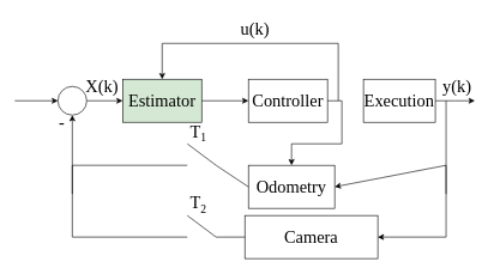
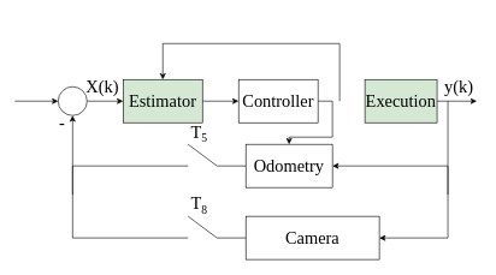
  <mxCell id="0" />
  <mxCell id="1" parent="0" />
  <mxCell id="2" style="edgeStyle=orthogonalEdgeStyle;rounded=0;orthogonalLoop=1;jettySize=auto;html=1;exitX=1;exitY=0.5;exitDx=0;exitDy=0;fontFamily=Times New Roman;fontSize=24;" parent="1" source="3" edge="1"><mxGeometry relative="1" as="geometry"><mxPoint x="660" y="140" as="targetPoint" /><mxPoint x="600" y="140" as="sourcePoint" /></mxGeometry></mxCell>
- <mxCell id="3" value="&lt;font style=&quot;font-size: 24px;&quot; face=&quot;Times New Roman&quot;&gt;Execution&lt;/font&gt;" style="rounded=0;whiteSpace=wrap;html=1;" parent="1" vertex="1"><mxGeometry x="505" y="110" width="100" height="60" as="geometry" /></mxCell>
+ <mxCell id="3" value="&lt;font style=&quot;font-size: 24px;&quot; face=&quot;Times New Roman&quot;&gt;Execution&lt;/font&gt;" style="rounded=0;whiteSpace=wrap;html=1;fillColor=#d5e8d4;" parent="1" vertex="1"><mxGeometry x="505" y="110" width="100" height="60" as="geometry" /></mxCell>
  <mxCell id="4" value="y(k)" style="text;html=1;align=center;verticalAlign=middle;resizable=0;points=[];autosize=1;strokeColor=none;fillColor=none;fontSize=24;fontFamily=Times New Roman;" parent="1" vertex="1"><mxGeometry x="605" y="100" width="60" height="40" as="geometry" /></mxCell>
- <mxCell id="5" value="u(k)" style="text;html=1;align=center;verticalAlign=middle;resizable=0;points=[];autosize=1;strokeColor=none;fillColor=none;fontSize=24;fontFamily=Times New Roman;" parent="1" vertex="1"><mxGeometry x="324" y="20" width="60" height="40" as="geometry" /></mxCell>
- <mxCell id="6" value="Odometry" style="rounded=0;whiteSpace=wrap;html=1;fontFamily=Times New Roman;fontSize=24;" parent="1" vertex="1"><mxGeometry x="345" y="230" width="120" height="60" as="geometry" /></mxCell>
+ <mxCell id="6" value="Odometry" style="rounded=0;whiteSpace=wrap;html=1;fontFamily=Times New Roman;fontSize=24;" parent="1" vertex="1"><mxGeometry x="340" y="200" width="120" height="60" as="geometry" /></mxCell>
  <mxCell id="7" value="" style="endArrow=none;html=1;rounded=0;fontFamily=Times New Roman;fontSize=24;" parent="1" edge="1"><mxGeometry width="50" height="50" relative="1" as="geometry"><mxPoint x="620" y="270" as="sourcePoint" /><mxPoint x="620" y="140" as="targetPoint" /></mxGeometry></mxCell>
  <mxCell id="8" value="" style="endArrow=classic;html=1;rounded=0;fontFamily=Times New Roman;fontSize=24;entryX=1;entryY=0.5;entryDx=0;entryDy=0;" parent="1" target="6" edge="1"><mxGeometry width="50" height="50" relative="1" as="geometry"><mxPoint x="620" y="230" as="sourcePoint" /><mxPoint x="600" y="190" as="targetPoint" /></mxGeometry></mxCell>
  <mxCell id="9" value="" style="endArrow=none;html=1;rounded=0;fontFamily=Times New Roman;fontSize=24;exitX=0;exitY=0.5;exitDx=0;exitDy=0;" parent="1" source="6" edge="1"><mxGeometry width="50" height="50" relative="1" as="geometry"><mxPoint x="330" y="210" as="sourcePoint" /><mxPoint x="300" y="230" as="targetPoint" /></mxGeometry></mxCell>
  <mxCell id="10" value="" style="endArrow=none;html=1;rounded=0;fontFamily=Times New Roman;fontSize=24;" parent="1" edge="1"><mxGeometry width="50" height="50" relative="1" as="geometry"><mxPoint x="300" y="230" as="sourcePoint" /><mxPoint x="260" y="200" as="targetPoint" /></mxGeometry></mxCell>
- <mxCell id="11" value="T&lt;sub&gt;&lt;font style=&quot;font-size: 16px;&quot;&gt;1&lt;/font&gt;&lt;/sub&gt;" style="text;html=1;align=center;verticalAlign=middle;resizable=0;points=[];autosize=1;strokeColor=none;fillColor=none;fontSize=24;fontFamily=Times New Roman;" parent="1" vertex="1"><mxGeometry x="250" y="160" width="50" height="50" as="geometry" /></mxCell>
+ <mxCell id="11" value="T&lt;sub&gt;&lt;font style=&quot;font-size: 16px;&quot;&gt;5&lt;/font&gt;&lt;/sub&gt;" style="text;html=1;align=center;verticalAlign=middle;resizable=0;points=[];autosize=1;strokeColor=none;fillColor=none;fontSize=24;fontFamily=Times New Roman;" parent="1" vertex="1"><mxGeometry x="250" y="160" width="50" height="50" as="geometry" /></mxCell>
  <mxCell id="12" value="" style="endArrow=none;html=1;rounded=0;fontFamily=Times New Roman;fontSize=16;" parent="1" edge="1"><mxGeometry width="50" height="50" relative="1" as="geometry"><mxPoint x="260" y="230" as="sourcePoint" /><mxPoint x="100" y="230" as="targetPoint" /></mxGeometry></mxCell>
  <mxCell id="13" style="edgeStyle=orthogonalEdgeStyle;rounded=0;orthogonalLoop=1;jettySize=auto;html=1;exitX=1;exitY=0.5;exitDx=0;exitDy=0;entryX=0;entryY=0.5;entryDx=0;entryDy=0;fontFamily=Times New Roman;fontSize=16;" parent="1" source="14" target="20" edge="1"><mxGeometry relative="1" as="geometry"><mxPoint x="170" y="140" as="targetPoint" /></mxGeometry></mxCell>
  <mxCell id="14" value="" style="ellipse;whiteSpace=wrap;html=1;aspect=fixed;fontFamily=Times New Roman;fontSize=16;" parent="1" vertex="1"><mxGeometry x="80" y="120" width="40" height="40" as="geometry" /></mxCell>
  <mxCell id="15" value="" style="endArrow=classic;html=1;rounded=0;fontFamily=Times New Roman;fontSize=16;entryX=0.5;entryY=1;entryDx=0;entryDy=0;" parent="1" target="14" edge="1"><mxGeometry width="50" height="50" relative="1" as="geometry"><mxPoint x="100" y="270" as="sourcePoint" /><mxPoint x="140" y="190" as="targetPoint" /></mxGeometry></mxCell>
  <mxCell id="16" value="" style="endArrow=classic;html=1;rounded=0;fontFamily=Times New Roman;fontSize=16;entryX=0;entryY=0.5;entryDx=0;entryDy=0;" parent="1" target="14" edge="1"><mxGeometry width="50" height="50" relative="1" as="geometry"><mxPoint x="20" y="140" as="sourcePoint" /><mxPoint x="70" y="110" as="targetPoint" /></mxGeometry></mxCell>
  <mxCell id="17" value="&lt;font style=&quot;font-size: 24px;&quot;&gt;X(k)&lt;/font&gt;" style="text;html=1;align=center;verticalAlign=middle;resizable=0;points=[];autosize=1;strokeColor=none;fillColor=none;fontSize=16;fontFamily=Times New Roman;" parent="1" vertex="1"><mxGeometry x="106" y="100" width="70" height="40" as="geometry" /></mxCell>
  <mxCell id="18" value="-" style="text;html=1;align=center;verticalAlign=middle;resizable=0;points=[];autosize=1;strokeColor=none;fillColor=none;fontSize=24;fontFamily=Times New Roman;" parent="1" vertex="1"><mxGeometry x="70" y="150" width="30" height="40" as="geometry" /></mxCell>
  <mxCell id="19" style="edgeStyle=orthogonalEdgeStyle;rounded=0;orthogonalLoop=1;jettySize=auto;html=1;exitX=1;exitY=0.5;exitDx=0;exitDy=0;entryX=0;entryY=0.5;entryDx=0;entryDy=0;" parent="1" source="20" target="31" edge="1"><mxGeometry relative="1" as="geometry" /></mxCell>
  <mxCell id="20" value="Estimator" style="rounded=0;whiteSpace=wrap;html=1;fontFamily=Times New Roman;fontSize=24;fillColor=#d5e8d4;" parent="1" vertex="1"><mxGeometry x="170" y="110" width="110" height="60" as="geometry" /></mxCell>
  <mxCell id="21" value="Camera" style="rounded=0;whiteSpace=wrap;html=1;fontFamily=Times New Roman;fontSize=24;" parent="1" vertex="1"><mxGeometry x="340" y="300" width="185" height="60" as="geometry" /></mxCell>
  <mxCell id="22" value="" style="endArrow=classic;html=1;rounded=0;fontFamily=Times New Roman;fontSize=24;entryX=1;entryY=0.5;entryDx=0;entryDy=0;" parent="1" target="21" edge="1"><mxGeometry width="50" height="50" relative="1" as="geometry"><mxPoint x="620" y="330" as="sourcePoint" /><mxPoint x="600" y="290" as="targetPoint" /></mxGeometry></mxCell>
  <mxCell id="23" value="" style="endArrow=none;html=1;rounded=0;fontFamily=Times New Roman;fontSize=24;exitX=0;exitY=0.5;exitDx=0;exitDy=0;" parent="1" source="21" edge="1"><mxGeometry width="50" height="50" relative="1" as="geometry"><mxPoint x="330" y="310" as="sourcePoint" /><mxPoint x="300" y="330" as="targetPoint" /></mxGeometry></mxCell>
  <mxCell id="24" value="" style="endArrow=none;html=1;rounded=0;fontFamily=Times New Roman;fontSize=24;" parent="1" edge="1"><mxGeometry width="50" height="50" relative="1" as="geometry"><mxPoint x="300" y="330" as="sourcePoint" /><mxPoint x="260" y="300" as="targetPoint" /></mxGeometry></mxCell>
  <mxCell id="25" value="" style="endArrow=none;html=1;rounded=0;fontFamily=Times New Roman;fontSize=16;" parent="1" edge="1"><mxGeometry width="50" height="50" relative="1" as="geometry"><mxPoint x="260" y="330" as="sourcePoint" /><mxPoint x="100" y="330" as="targetPoint" /></mxGeometry></mxCell>
- <mxCell id="26" value="T&lt;sub&gt;&lt;font style=&quot;font-size: 16px;&quot;&gt;2&lt;/font&gt;&lt;/sub&gt;" style="text;html=1;align=center;verticalAlign=middle;resizable=0;points=[];autosize=1;strokeColor=none;fillColor=none;fontSize=24;fontFamily=Times New Roman;" parent="1" vertex="1"><mxGeometry x="250" y="260" width="50" height="50" as="geometry" /></mxCell>
+ <mxCell id="26" value="T&lt;sub&gt;&lt;font style=&quot;font-size: 16px;&quot;&gt;8&lt;/font&gt;&lt;/sub&gt;" style="text;html=1;align=center;verticalAlign=middle;resizable=0;points=[];autosize=1;strokeColor=none;fillColor=none;fontSize=24;fontFamily=Times New Roman;" parent="1" vertex="1"><mxGeometry x="250" y="260" width="50" height="50" as="geometry" /></mxCell>
  <mxCell id="27" value="" style="endArrow=none;html=1;rounded=0;" parent="1" edge="1"><mxGeometry width="50" height="50" relative="1" as="geometry"><mxPoint x="620" y="330" as="sourcePoint" /><mxPoint x="620" y="230" as="targetPoint" /></mxGeometry></mxCell>
  <mxCell id="28" value="" style="endArrow=none;html=1;rounded=0;" parent="1" edge="1"><mxGeometry width="50" height="50" relative="1" as="geometry"><mxPoint x="100" y="330" as="sourcePoint" /><mxPoint x="100" y="230" as="targetPoint" /></mxGeometry></mxCell>
  <mxCell id="29" style="edgeStyle=orthogonalEdgeStyle;rounded=0;orthogonalLoop=1;jettySize=auto;html=1;exitX=1;exitY=0.5;exitDx=0;exitDy=0;" parent="1" source="31" target="6" edge="1"><mxGeometry relative="1" as="geometry" /></mxCell>
  <mxCell id="30" style="edgeStyle=orthogonalEdgeStyle;rounded=0;orthogonalLoop=1;jettySize=auto;html=1;entryX=0.5;entryY=0;entryDx=0;entryDy=0;" parent="1" target="20" edge="1"><mxGeometry relative="1" as="geometry"><mxPoint x="470" y="140" as="sourcePoint" /><Array as="points"><mxPoint x="470" y="60" /><mxPoint x="225" y="60" /></Array></mxGeometry></mxCell>
- <mxCell id="31" value="Controller" style="rounded=0;whiteSpace=wrap;html=1;fontFamily=Times New Roman;fontSize=24;" parent="1" vertex="1"><mxGeometry x="345" y="110" width="110" height="60" as="geometry" /></mxCell>
+ <mxCell id="31" value="Controller" style="rounded=0;whiteSpace=wrap;html=1;fontFamily=Times New Roman;fontSize=24;" parent="1" vertex="1"><mxGeometry x="330" y="110" width="110" height="60" as="geometry" /></mxCell>
